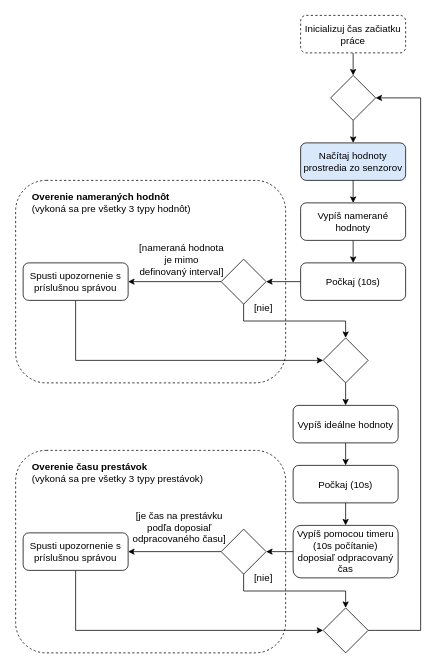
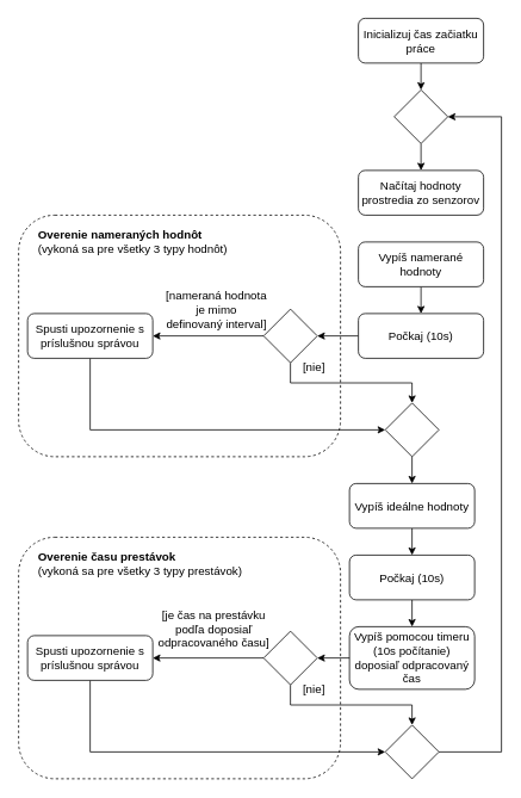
  <mxCell id="0" />
  <mxCell id="1" parent="0" />
  <mxCell id="2" value="" style="rounded=1;whiteSpace=wrap;html=1;fontSize=13;dashed=1;" vertex="1" parent="1"><mxGeometry x="20" y="240" width="360" height="270" as="geometry" /></mxCell>
  <mxCell id="3" style="edgeStyle=orthogonalEdgeStyle;rounded=0;orthogonalLoop=1;jettySize=auto;html=1;exitX=0.5;exitY=1;exitDx=0;exitDy=0;entryX=0.5;entryY=0;entryDx=0;entryDy=0;fontSize=13;" edge="1" parent="1" source="4" target="6"><mxGeometry relative="1" as="geometry" /></mxCell>
- <mxCell id="4" value="&lt;font style=&quot;font-size: 13px&quot;&gt;Inicializuj čas začiatku práce&lt;/font&gt;" style="rounded=1;whiteSpace=wrap;html=1;fillColor=#FFFFFF;fontStyle=0;dashed=1;" vertex="1" parent="1"><mxGeometry x="400" y="20" width="140" height="50" as="geometry" /></mxCell>
+ <mxCell id="4" value="&lt;font style=&quot;font-size: 13px&quot;&gt;Inicializuj čas začiatku práce&lt;/font&gt;" style="rounded=1;whiteSpace=wrap;html=1;fillColor=#FFFFFF;fontStyle=0;" vertex="1" parent="1"><mxGeometry x="400" y="20" width="140" height="50" as="geometry" /></mxCell>
  <mxCell id="5" style="edgeStyle=orthogonalEdgeStyle;rounded=0;orthogonalLoop=1;jettySize=auto;html=1;exitX=0.5;exitY=1;exitDx=0;exitDy=0;entryX=0.5;entryY=0;entryDx=0;entryDy=0;fontSize=13;" edge="1" parent="1" source="6" target="7"><mxGeometry relative="1" as="geometry" /></mxCell>
  <mxCell id="6" value="" style="rhombus;whiteSpace=wrap;html=1;" vertex="1" parent="1"><mxGeometry x="440" y="100" width="60" height="60" as="geometry" /></mxCell>
- <mxCell id="7" value="&lt;font style=&quot;font-size: 13px&quot;&gt;Načítaj hodnoty prostredia zo senzorov&lt;/font&gt;" style="rounded=1;whiteSpace=wrap;html=1;fillColor=#dae8fc;fontStyle=0;" vertex="1" parent="1"><mxGeometry x="400" y="190" width="140" height="50" as="geometry" /></mxCell>
- <mxCell id="8" style="edgeStyle=orthogonalEdgeStyle;rounded=0;orthogonalLoop=1;jettySize=auto;html=1;entryX=0.5;entryY=0;entryDx=0;entryDy=0;fontSize=13;exitX=0.5;exitY=1;exitDx=0;exitDy=0;" edge="1" parent="1" source="7" target="10"><mxGeometry relative="1" as="geometry"><mxPoint x="480" y="250" as="sourcePoint" /></mxGeometry></mxCell>
+ <mxCell id="7" value="&lt;font style=&quot;font-size: 13px&quot;&gt;Načítaj hodnoty prostredia zo senzorov&lt;/font&gt;" style="rounded=1;whiteSpace=wrap;html=1;fillColor=#FFFFFF;fontStyle=0;" vertex="1" parent="1"><mxGeometry x="400" y="190" width="140" height="50" as="geometry" /></mxCell>
  <mxCell id="9" style="edgeStyle=orthogonalEdgeStyle;rounded=0;orthogonalLoop=1;jettySize=auto;html=1;exitX=0.5;exitY=1;exitDx=0;exitDy=0;entryX=0.5;entryY=0;entryDx=0;entryDy=0;fontSize=13;" edge="1" parent="1" source="10" target="12"><mxGeometry relative="1" as="geometry" /></mxCell>
  <mxCell id="10" value="&lt;font style=&quot;font-size: 13px&quot;&gt;Vypíš namerané hodnoty&lt;/font&gt;" style="rounded=1;whiteSpace=wrap;html=1;fillColor=#FFFFFF;fontStyle=0;" vertex="1" parent="1"><mxGeometry x="400" y="270" width="140" height="50" as="geometry" /></mxCell>
  <mxCell id="11" style="edgeStyle=orthogonalEdgeStyle;rounded=0;orthogonalLoop=1;jettySize=auto;html=1;exitX=0;exitY=0.5;exitDx=0;exitDy=0;fontSize=13;" edge="1" parent="1" source="12" target="23"><mxGeometry relative="1" as="geometry" /></mxCell>
  <mxCell id="12" value="&lt;font style=&quot;font-size: 13px&quot;&gt;Počkaj (10s)&lt;/font&gt;" style="rounded=1;whiteSpace=wrap;html=1;fillColor=#FFFFFF;fontStyle=0;" vertex="1" parent="1"><mxGeometry x="400" y="350" width="140" height="50" as="geometry" /></mxCell>
  <mxCell id="13" style="edgeStyle=orthogonalEdgeStyle;rounded=0;orthogonalLoop=1;jettySize=auto;html=1;exitX=0.5;exitY=1;exitDx=0;exitDy=0;entryX=0.5;entryY=0;entryDx=0;entryDy=0;fontSize=13;" edge="1" parent="1" source="14" target="16"><mxGeometry relative="1" as="geometry" /></mxCell>
  <mxCell id="14" value="&lt;font style=&quot;font-size: 13px&quot;&gt;Vypíš ideálne hodnoty&lt;/font&gt;" style="rounded=1;whiteSpace=wrap;html=1;fillColor=#FFFFFF;fontStyle=0;" vertex="1" parent="1"><mxGeometry x="390" y="540" width="140" height="50" as="geometry" /></mxCell>
  <mxCell id="15" style="edgeStyle=orthogonalEdgeStyle;rounded=0;orthogonalLoop=1;jettySize=auto;html=1;exitX=0.5;exitY=1;exitDx=0;exitDy=0;entryX=0.5;entryY=0;entryDx=0;entryDy=0;fontSize=13;" edge="1" parent="1" source="16" target="26"><mxGeometry relative="1" as="geometry" /></mxCell>
  <mxCell id="16" value="&lt;font style=&quot;font-size: 13px&quot;&gt;Počkaj (10s)&lt;/font&gt;" style="rounded=1;whiteSpace=wrap;html=1;fillColor=#FFFFFF;fontStyle=0;" vertex="1" parent="1"><mxGeometry x="390" y="620" width="140" height="50" as="geometry" /></mxCell>
  <mxCell id="17" style="edgeStyle=orthogonalEdgeStyle;rounded=0;orthogonalLoop=1;jettySize=auto;html=1;exitX=0.5;exitY=1;exitDx=0;exitDy=0;fontSize=13;entryX=0;entryY=0.5;entryDx=0;entryDy=0;" edge="1" parent="1" source="18" target="25"><mxGeometry relative="1" as="geometry"><mxPoint x="309" y="455" as="targetPoint" /><Array as="points"><mxPoint x="100" y="480" /></Array></mxGeometry></mxCell>
  <mxCell id="18" value="&lt;font style=&quot;font-size: 13px&quot;&gt;Spusti upozornenie s príslušnou správou&lt;/font&gt;" style="rounded=1;whiteSpace=wrap;html=1;fillColor=#FFFFFF;fontStyle=0;" vertex="1" parent="1"><mxGeometry x="30" y="350" width="140" height="50" as="geometry" /></mxCell>
  <mxCell id="19" style="edgeStyle=orthogonalEdgeStyle;rounded=0;orthogonalLoop=1;jettySize=auto;html=1;exitX=0.5;exitY=1;exitDx=0;exitDy=0;entryX=0.5;entryY=0;entryDx=0;entryDy=0;fontSize=13;" edge="1" parent="1" source="23" target="25"><mxGeometry relative="1" as="geometry"><mxPoint x="324" y="440" as="targetPoint" /></mxGeometry></mxCell>
  <mxCell id="20" value="[nie]" style="edgeLabel;html=1;align=center;verticalAlign=middle;resizable=0;points=[];fontSize=13;" vertex="1" connectable="0" parent="19"><mxGeometry x="-0.737" y="1" relative="1" as="geometry"><mxPoint x="24.38" y="-16.52" as="offset" /></mxGeometry></mxCell>
  <mxCell id="21" style="edgeStyle=orthogonalEdgeStyle;rounded=0;orthogonalLoop=1;jettySize=auto;html=1;exitX=0;exitY=0.5;exitDx=0;exitDy=0;entryX=1;entryY=0.5;entryDx=0;entryDy=0;fontSize=13;" edge="1" parent="1" source="23" target="18"><mxGeometry relative="1" as="geometry" /></mxCell>
  <mxCell id="22" value="[nameraná hodnota&lt;br&gt;je mimo&lt;br&gt;definovaný interval]" style="edgeLabel;html=1;align=center;verticalAlign=middle;resizable=0;points=[];fontSize=13;" vertex="1" connectable="0" parent="21"><mxGeometry x="0.311" relative="1" as="geometry"><mxPoint x="27.38" y="-30" as="offset" /></mxGeometry></mxCell>
  <mxCell id="23" value="" style="rhombus;whiteSpace=wrap;html=1;" vertex="1" parent="1"><mxGeometry x="294" y="345" width="60" height="60" as="geometry" /></mxCell>
  <mxCell id="24" style="edgeStyle=orthogonalEdgeStyle;rounded=0;orthogonalLoop=1;jettySize=auto;html=1;exitX=0.5;exitY=1;exitDx=0;exitDy=0;entryX=0.5;entryY=0;entryDx=0;entryDy=0;fontSize=13;" edge="1" parent="1" source="25" target="14"><mxGeometry relative="1" as="geometry" /></mxCell>
  <mxCell id="25" value="" style="rhombus;whiteSpace=wrap;html=1;" vertex="1" parent="1"><mxGeometry x="430" y="450" width="60" height="60" as="geometry" /></mxCell>
  <mxCell id="26" value="&lt;span style=&quot;font-size: 13px&quot;&gt;Vypíš pomocou timeru&lt;br&gt;(10s počítanie) doposiaľ odpracovaný čas&lt;/span&gt;" style="rounded=1;whiteSpace=wrap;html=1;fillColor=#FFFFFF;fontStyle=0;" vertex="1" parent="1"><mxGeometry x="390" y="700" width="140" height="70" as="geometry" /></mxCell>
  <mxCell id="27" value="&lt;b&gt;Overenie nameraných hodnôt&lt;/b&gt; (vykoná sa pre všetky 3 typy hodnôt)" style="text;html=1;strokeColor=none;fillColor=none;align=left;verticalAlign=middle;whiteSpace=wrap;rounded=0;dashed=1;fontSize=13;" vertex="1" parent="1"><mxGeometry x="40" y="220" width="230" height="100" as="geometry" /></mxCell>
  <mxCell id="28" value="" style="rounded=1;whiteSpace=wrap;html=1;fontSize=13;dashed=1;" vertex="1" parent="1"><mxGeometry x="20" y="600" width="360" height="270" as="geometry" /></mxCell>
  <mxCell id="29" style="edgeStyle=orthogonalEdgeStyle;rounded=0;orthogonalLoop=1;jettySize=auto;html=1;exitX=0.5;exitY=1;exitDx=0;exitDy=0;entryX=0;entryY=0.5;entryDx=0;entryDy=0;fontSize=13;" edge="1" parent="1" source="30" target="39"><mxGeometry relative="1" as="geometry" /></mxCell>
  <mxCell id="30" value="&lt;font style=&quot;font-size: 13px&quot;&gt;Spusti upozornenie s príslušnou správou&lt;/font&gt;" style="rounded=1;whiteSpace=wrap;html=1;fillColor=#FFFFFF;fontStyle=0;" vertex="1" parent="1"><mxGeometry x="30" y="710" width="140" height="50" as="geometry" /></mxCell>
  <mxCell id="31" value="[nie]" style="edgeLabel;html=1;align=center;verticalAlign=middle;resizable=0;points=[];fontSize=13;" vertex="1" connectable="0" parent="1"><mxGeometry x="349.88" y="769.98" as="geometry" /></mxCell>
  <mxCell id="32" style="edgeStyle=orthogonalEdgeStyle;rounded=0;orthogonalLoop=1;jettySize=auto;html=1;exitX=0;exitY=0.5;exitDx=0;exitDy=0;entryX=1;entryY=0.5;entryDx=0;entryDy=0;fontSize=13;" edge="1" parent="1" source="35" target="30"><mxGeometry relative="1" as="geometry" /></mxCell>
  <mxCell id="33" value="[je čas na prestávku&lt;br&gt;podľa doposiaľ &lt;br&gt;odpracovaného času]" style="edgeLabel;html=1;align=center;verticalAlign=middle;resizable=0;points=[];fontSize=13;" vertex="1" connectable="0" parent="32"><mxGeometry x="0.311" relative="1" as="geometry"><mxPoint x="24.38" y="-33" as="offset" /></mxGeometry></mxCell>
  <mxCell id="34" style="edgeStyle=orthogonalEdgeStyle;rounded=0;orthogonalLoop=1;jettySize=auto;html=1;exitX=0.5;exitY=1;exitDx=0;exitDy=0;entryX=0.5;entryY=0;entryDx=0;entryDy=0;fontSize=13;" edge="1" parent="1" source="35" target="39"><mxGeometry relative="1" as="geometry"><mxPoint x="430" y="830" as="targetPoint" /></mxGeometry></mxCell>
  <mxCell id="35" value="" style="rhombus;whiteSpace=wrap;html=1;" vertex="1" parent="1"><mxGeometry x="294" y="705" width="60" height="60" as="geometry" /></mxCell>
  <mxCell id="36" value="&lt;b&gt;Overenie času prestávok&lt;br&gt;&lt;/b&gt;(vykoná sa pre všetky 3 typy prestávok)" style="text;html=1;strokeColor=none;fillColor=none;align=left;verticalAlign=middle;whiteSpace=wrap;rounded=0;dashed=1;fontSize=13;" vertex="1" parent="1"><mxGeometry x="40" y="580" width="250" height="100" as="geometry" /></mxCell>
  <mxCell id="37" style="edgeStyle=orthogonalEdgeStyle;rounded=0;orthogonalLoop=1;jettySize=auto;html=1;exitX=0;exitY=0.5;exitDx=0;exitDy=0;entryX=1;entryY=0.5;entryDx=0;entryDy=0;fontSize=13;" edge="1" parent="1" source="26" target="35"><mxGeometry relative="1" as="geometry"><mxPoint x="410" y="735" as="sourcePoint" /></mxGeometry></mxCell>
  <mxCell id="38" style="edgeStyle=orthogonalEdgeStyle;rounded=0;orthogonalLoop=1;jettySize=auto;html=1;exitX=1;exitY=0.5;exitDx=0;exitDy=0;entryX=1;entryY=0.5;entryDx=0;entryDy=0;fontSize=13;" edge="1" parent="1" source="39" target="6"><mxGeometry relative="1" as="geometry"><Array as="points"><mxPoint x="560" y="840" /><mxPoint x="560" y="130" /></Array></mxGeometry></mxCell>
  <mxCell id="39" value="" style="rhombus;whiteSpace=wrap;html=1;" vertex="1" parent="1"><mxGeometry x="430" y="810" width="60" height="60" as="geometry" /></mxCell>
